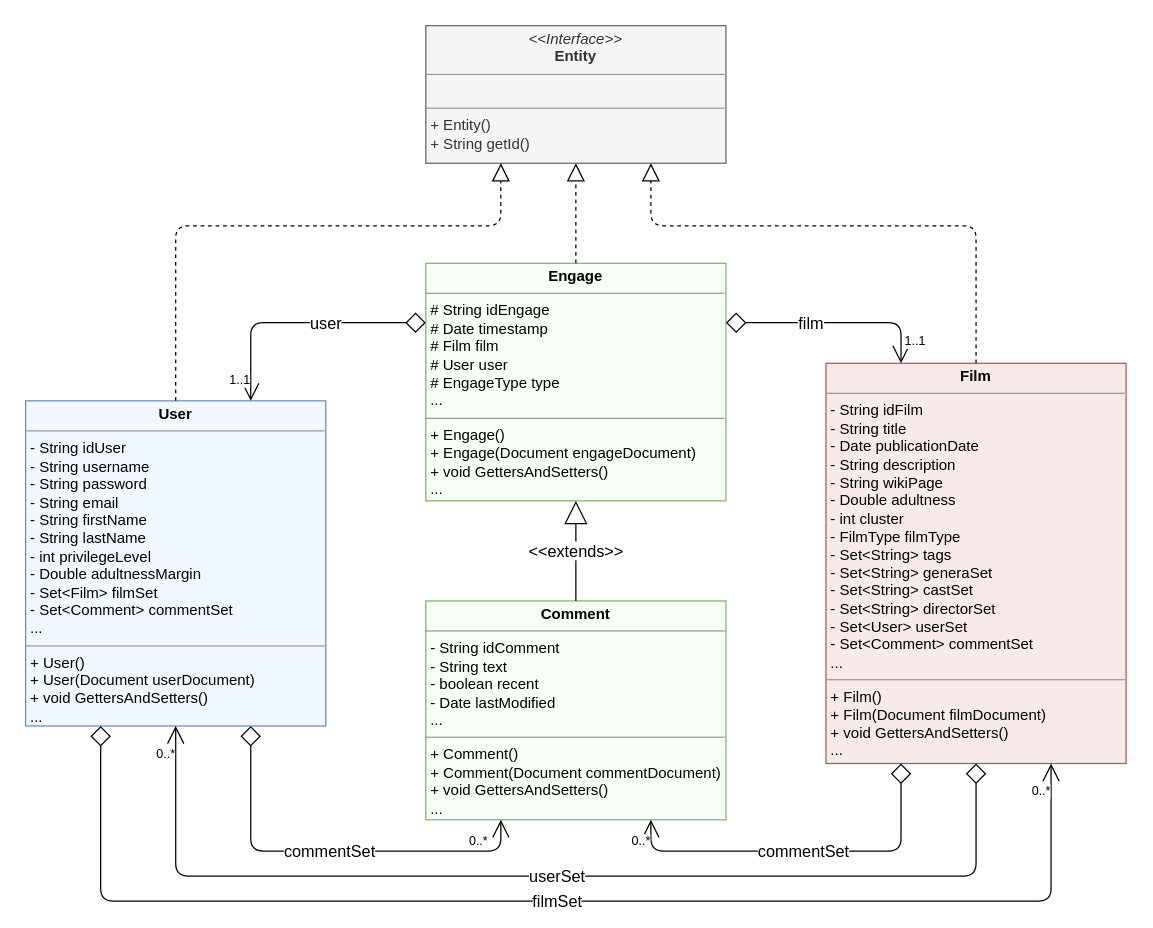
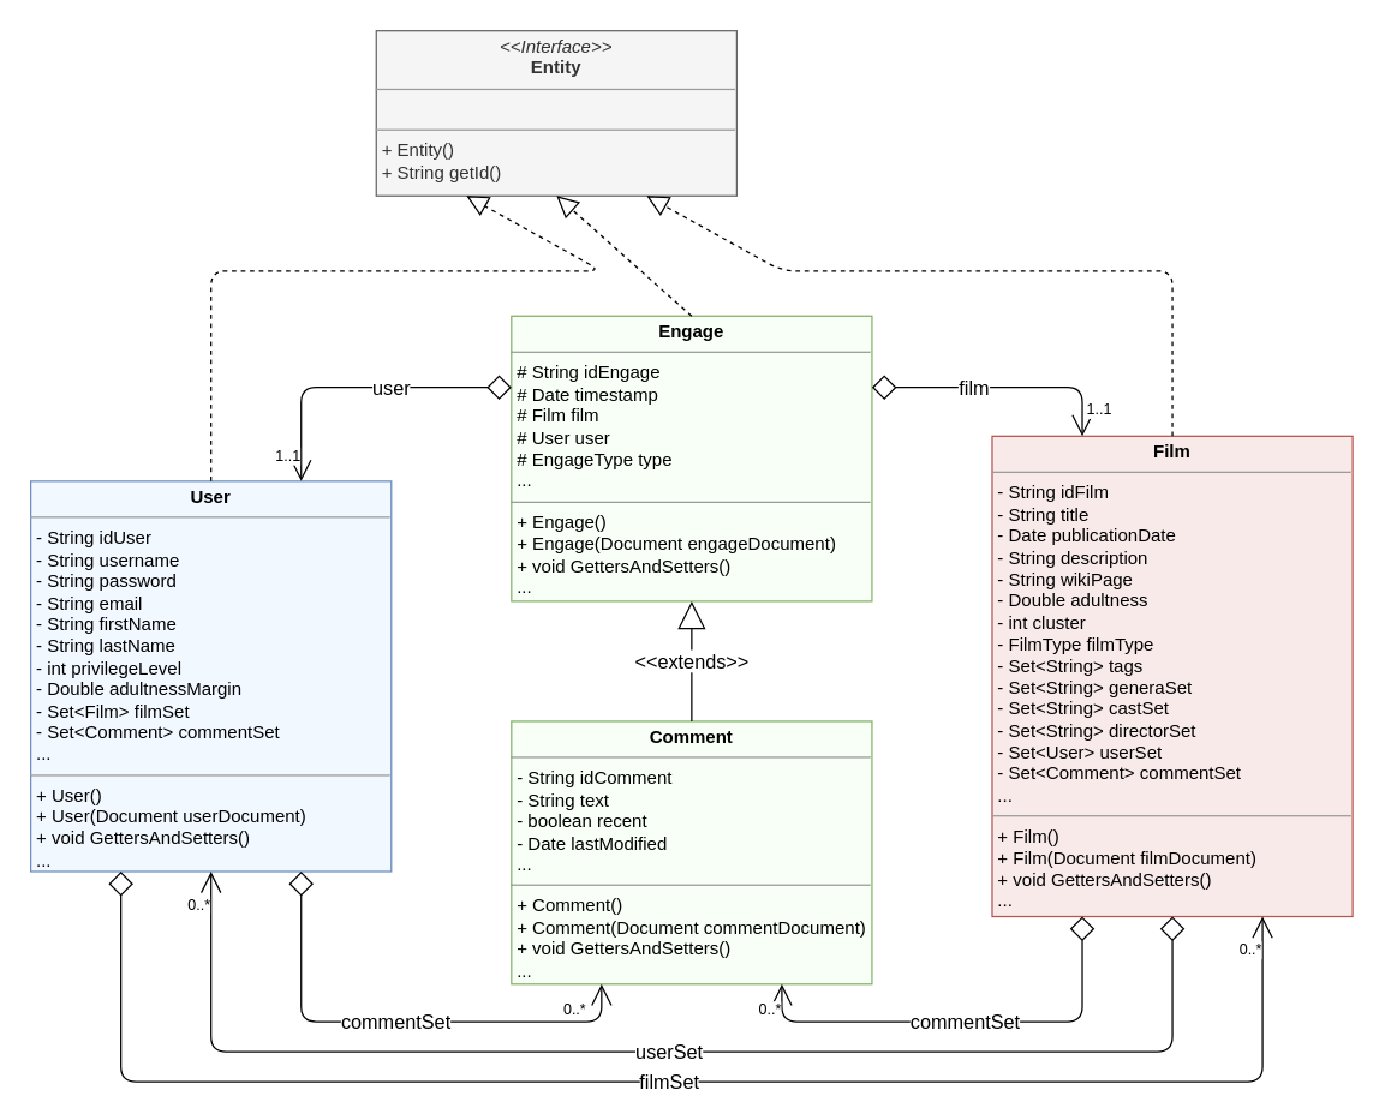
  <mxCell id="0" />
  <mxCell id="1" parent="0" />
  <mxCell id="2" value="&lt;p style=&quot;margin: 0px ; margin-top: 4px ; text-align: center&quot;&gt;&lt;b&gt;User&lt;/b&gt;&lt;/p&gt;&lt;hr size=&quot;1&quot;&gt;&lt;p style=&quot;margin: 0px ; margin-left: 4px&quot;&gt;- String idUser&lt;br&gt;- String username&lt;/p&gt;&lt;p style=&quot;margin: 0px ; margin-left: 4px&quot;&gt;- String password&lt;br&gt;&lt;/p&gt;&lt;p style=&quot;margin: 0px ; margin-left: 4px&quot;&gt;-&amp;nbsp;String email&lt;/p&gt;&lt;p style=&quot;margin: 0px ; margin-left: 4px&quot;&gt;-&amp;nbsp;String firstName&lt;/p&gt;&lt;p style=&quot;margin: 0px ; margin-left: 4px&quot;&gt;- String lastName&lt;/p&gt;&lt;p style=&quot;margin: 0px ; margin-left: 4px&quot;&gt;-&amp;nbsp;int privilegeLevel&lt;/p&gt;&lt;p style=&quot;margin: 0px ; margin-left: 4px&quot;&gt;-&amp;nbsp;Double adultnessMargin&lt;/p&gt;&lt;p style=&quot;margin: 0px ; margin-left: 4px&quot;&gt;-&amp;nbsp;Set&amp;lt;Film&amp;gt; filmSet&lt;/p&gt;&lt;p style=&quot;margin: 0px ; margin-left: 4px&quot;&gt;-&amp;nbsp;Set&amp;lt;Comment&amp;gt; commentSet&lt;/p&gt;&lt;p style=&quot;margin: 0px ; margin-left: 4px&quot;&gt;...&lt;/p&gt;&lt;hr size=&quot;1&quot;&gt;&lt;p style=&quot;margin: 0px ; margin-left: 4px&quot;&gt;+ User()&lt;/p&gt;&lt;p style=&quot;margin: 0px ; margin-left: 4px&quot;&gt;+ User(Document userDocument)&lt;/p&gt;&lt;p style=&quot;margin: 0px ; margin-left: 4px&quot;&gt;+&amp;nbsp;void GettersAndSetters()&lt;/p&gt;&lt;p style=&quot;margin: 0px ; margin-left: 4px&quot;&gt;...&lt;/p&gt;" style="verticalAlign=top;align=left;overflow=fill;fontSize=12;fontFamily=Helvetica;html=1;fillColor=#F2F8FF;strokeColor=#6c8ebf;" vertex="1" parent="1"><mxGeometry x="20" y="320" width="240" height="260" as="geometry" /></mxCell>
  <mxCell id="3" value="&lt;p style=&quot;margin: 0px ; margin-top: 4px ; text-align: center&quot;&gt;&lt;b&gt;Engage&lt;/b&gt;&lt;/p&gt;&lt;hr size=&quot;1&quot;&gt;&lt;p style=&quot;margin: 0px ; margin-left: 4px&quot;&gt;# String idEngage&lt;br&gt;#&amp;nbsp;Date timestamp&lt;/p&gt;&lt;p style=&quot;margin: 0px ; margin-left: 4px&quot;&gt;#&amp;nbsp;Film film&lt;br&gt;&lt;/p&gt;&lt;p style=&quot;margin: 0px ; margin-left: 4px&quot;&gt;#&amp;nbsp;User user&lt;/p&gt;&lt;p style=&quot;margin: 0px ; margin-left: 4px&quot;&gt;#&amp;nbsp;EngageType type&lt;/p&gt;&lt;p style=&quot;margin: 0px ; margin-left: 4px&quot;&gt;...&lt;/p&gt;&lt;hr size=&quot;1&quot;&gt;&lt;p style=&quot;margin: 0px ; margin-left: 4px&quot;&gt;+ Engage()&lt;/p&gt;&lt;p style=&quot;margin: 0px ; margin-left: 4px&quot;&gt;+ Engage(Document engageDocument)&lt;/p&gt;&lt;p style=&quot;margin: 0px ; margin-left: 4px&quot;&gt;+&amp;nbsp;void GettersAndSetters()&lt;/p&gt;&lt;p style=&quot;margin: 0px ; margin-left: 4px&quot;&gt;...&lt;/p&gt;" style="verticalAlign=top;align=left;overflow=fill;fontSize=12;fontFamily=Helvetica;html=1;fillColor=#F7FFF7;strokeColor=#82b366;" vertex="1" parent="1"><mxGeometry x="340" y="210" width="240" height="190" as="geometry" /></mxCell>
- <mxCell id="4" value="&lt;p style=&quot;margin: 0px ; margin-top: 4px ; text-align: center&quot;&gt;&lt;i&gt;&amp;lt;&amp;lt;Interface&amp;gt;&amp;gt;&lt;/i&gt;&lt;br&gt;&lt;b&gt;Entity&lt;/b&gt;&lt;/p&gt;&lt;hr size=&quot;1&quot;&gt;&lt;p style=&quot;margin: 0px ; margin-left: 4px&quot;&gt;&lt;br&gt;&lt;/p&gt;&lt;hr size=&quot;1&quot;&gt;&lt;p style=&quot;margin: 0px ; margin-left: 4px&quot;&gt;+ Entity()&lt;/p&gt;&lt;p style=&quot;margin: 0px ; margin-left: 4px&quot;&gt;+&amp;nbsp;String getId()&lt;/p&gt;" style="verticalAlign=top;align=left;overflow=fill;fontSize=12;fontFamily=Helvetica;html=1;fillColor=#f5f5f5;strokeColor=#666666;fontColor=#333333;" vertex="1" parent="1"><mxGeometry x="340" y="20" width="240" height="110" as="geometry" /></mxCell>
+ <mxCell id="4" value="&lt;p style=&quot;margin: 0px ; margin-top: 4px ; text-align: center&quot;&gt;&lt;i&gt;&amp;lt;&amp;lt;Interface&amp;gt;&amp;gt;&lt;/i&gt;&lt;br&gt;&lt;b&gt;Entity&lt;/b&gt;&lt;/p&gt;&lt;hr size=&quot;1&quot;&gt;&lt;p style=&quot;margin: 0px ; margin-left: 4px&quot;&gt;&lt;br&gt;&lt;/p&gt;&lt;hr size=&quot;1&quot;&gt;&lt;p style=&quot;margin: 0px ; margin-left: 4px&quot;&gt;+ Entity()&lt;/p&gt;&lt;p style=&quot;margin: 0px ; margin-left: 4px&quot;&gt;+&amp;nbsp;String getId()&lt;/p&gt;" style="verticalAlign=top;align=left;overflow=fill;fontSize=12;fontFamily=Helvetica;html=1;fillColor=#f5f5f5;strokeColor=#666666;fontColor=#333333;" vertex="1" parent="1"><mxGeometry x="250" y="20" width="240" height="110" as="geometry" /></mxCell>
  <mxCell id="5" value="&lt;p style=&quot;margin: 0px ; margin-top: 4px ; text-align: center&quot;&gt;&lt;b&gt;Comment&lt;/b&gt;&lt;/p&gt;&lt;hr size=&quot;1&quot;&gt;&lt;p style=&quot;margin: 0px ; margin-left: 4px&quot;&gt;- String idComment&lt;br&gt;- String text&lt;/p&gt;&lt;p style=&quot;margin: 0px ; margin-left: 4px&quot;&gt;- boolean recent&lt;br&gt;&lt;/p&gt;&lt;p style=&quot;margin: 0px ; margin-left: 4px&quot;&gt;-&amp;nbsp;Date lastModified&lt;/p&gt;&lt;p style=&quot;margin: 0px ; margin-left: 4px&quot;&gt;...&lt;/p&gt;&lt;hr size=&quot;1&quot;&gt;&lt;p style=&quot;margin: 0px ; margin-left: 4px&quot;&gt;+ Comment()&lt;/p&gt;&lt;p style=&quot;margin: 0px ; margin-left: 4px&quot;&gt;+ Comment(Document commentDocument)&lt;/p&gt;&lt;p style=&quot;margin: 0px ; margin-left: 4px&quot;&gt;+&amp;nbsp;void GettersAndSetters()&lt;/p&gt;&lt;p style=&quot;margin: 0px ; margin-left: 4px&quot;&gt;...&lt;/p&gt;" style="verticalAlign=top;align=left;overflow=fill;fontSize=12;fontFamily=Helvetica;html=1;fillColor=#F7FFF7;strokeColor=#82b366;" vertex="1" parent="1"><mxGeometry x="340" y="480" width="240" height="175" as="geometry" /></mxCell>
  <mxCell id="6" value="&lt;p style=&quot;margin: 0px ; margin-top: 4px ; text-align: center&quot;&gt;&lt;b&gt;Film&lt;/b&gt;&lt;/p&gt;&lt;hr size=&quot;1&quot;&gt;&lt;p style=&quot;margin: 0px ; margin-left: 4px&quot;&gt;- String idFilm&lt;br&gt;- String title&lt;/p&gt;&lt;p style=&quot;margin: 0px ; margin-left: 4px&quot;&gt;- Date publicationDate&lt;br&gt;&lt;/p&gt;&lt;p style=&quot;margin: 0px ; margin-left: 4px&quot;&gt;-&amp;nbsp;String description&lt;/p&gt;&lt;p style=&quot;margin: 0px ; margin-left: 4px&quot;&gt;-&amp;nbsp;String wikiPage&lt;/p&gt;&lt;p style=&quot;margin: 0px ; margin-left: 4px&quot;&gt;- Double adultness&lt;/p&gt;&lt;p style=&quot;margin: 0px ; margin-left: 4px&quot;&gt;-&amp;nbsp;int cluster&lt;/p&gt;&lt;p style=&quot;margin: 0px ; margin-left: 4px&quot;&gt;-&amp;nbsp;FilmType filmType&lt;/p&gt;&lt;p style=&quot;margin: 0px ; margin-left: 4px&quot;&gt;-&amp;nbsp;Set&amp;lt;String&amp;gt; tags&lt;/p&gt;&lt;p style=&quot;margin: 0px ; margin-left: 4px&quot;&gt;-&amp;nbsp;Set&amp;lt;String&amp;gt; generaSet&lt;/p&gt;&lt;p style=&quot;margin: 0px ; margin-left: 4px&quot;&gt;- Set&amp;lt;String&amp;gt; castSet&lt;/p&gt;&lt;p style=&quot;margin: 0px ; margin-left: 4px&quot;&gt;-&amp;nbsp;Set&amp;lt;String&amp;gt; directorSet&lt;/p&gt;&lt;p style=&quot;margin: 0px ; margin-left: 4px&quot;&gt;-&amp;nbsp;Set&amp;lt;User&amp;gt; userSet&lt;/p&gt;&lt;p style=&quot;margin: 0px ; margin-left: 4px&quot;&gt;-&amp;nbsp;Set&amp;lt;Comment&amp;gt; commentSet&lt;/p&gt;&lt;p style=&quot;margin: 0px ; margin-left: 4px&quot;&gt;...&lt;/p&gt;&lt;hr size=&quot;1&quot;&gt;&lt;p style=&quot;margin: 0px ; margin-left: 4px&quot;&gt;+ Film()&lt;/p&gt;&lt;p style=&quot;margin: 0px ; margin-left: 4px&quot;&gt;+ Film(Document filmDocument)&lt;/p&gt;&lt;p style=&quot;margin: 0px ; margin-left: 4px&quot;&gt;+&amp;nbsp;void GettersAndSetters()&lt;/p&gt;&lt;p style=&quot;margin: 0px ; margin-left: 4px&quot;&gt;...&lt;/p&gt;" style="verticalAlign=top;align=left;overflow=fill;fontSize=12;fontFamily=Helvetica;html=1;fillColor=#F8EAE9;strokeColor=#b85450;gradientColor=none;gradientDirection=west;" vertex="1" parent="1"><mxGeometry x="660" y="290" width="240" height="320" as="geometry" /></mxCell>
  <mxCell id="7" value="&amp;lt;&amp;lt;extends&amp;gt;&amp;gt;" style="endArrow=block;endSize=16;endFill=0;html=1;fontSize=13;exitX=0.5;exitY=0;exitDx=0;exitDy=0;" edge="1" parent="1" source="5" target="3"><mxGeometry width="160" relative="1" as="geometry"><mxPoint x="230" y="680" as="sourcePoint" /><mxPoint x="390" y="680" as="targetPoint" /></mxGeometry></mxCell>
  <mxCell id="8" value="" style="endArrow=block;dashed=1;endFill=0;endSize=12;html=1;fontSize=13;exitX=0.5;exitY=0;exitDx=0;exitDy=0;entryX=0.5;entryY=1;entryDx=0;entryDy=0;" edge="1" parent="1" source="3" target="4"><mxGeometry width="160" relative="1" as="geometry"><mxPoint x="260" y="680" as="sourcePoint" /><mxPoint x="420" y="680" as="targetPoint" /></mxGeometry></mxCell>
  <mxCell id="9" value="" style="endArrow=block;dashed=1;endFill=0;endSize=12;html=1;fontSize=13;exitX=0.5;exitY=0;exitDx=0;exitDy=0;entryX=0.75;entryY=1;entryDx=0;entryDy=0;" edge="1" parent="1" source="6" target="4"><mxGeometry width="160" relative="1" as="geometry"><mxPoint x="470" y="220" as="sourcePoint" /><mxPoint x="470" y="140" as="targetPoint" /><Array as="points"><mxPoint x="780" y="180" /><mxPoint x="520" y="180" /></Array></mxGeometry></mxCell>
  <mxCell id="10" value="" style="endArrow=block;dashed=1;endFill=0;endSize=12;html=1;fontSize=13;exitX=0.5;exitY=0;exitDx=0;exitDy=0;entryX=0.25;entryY=1;entryDx=0;entryDy=0;" edge="1" parent="1" source="2" target="4"><mxGeometry width="160" relative="1" as="geometry"><mxPoint x="790" y="300" as="sourcePoint" /><mxPoint x="530" y="140" as="targetPoint" /><Array as="points"><mxPoint x="140" y="180" /><mxPoint x="400" y="180" /></Array></mxGeometry></mxCell>
  <mxCell id="11" value="commentSet" style="endArrow=open;html=1;endSize=12;startArrow=diamond;startSize=14;startFill=0;edgeStyle=orthogonalEdgeStyle;fontSize=13;exitX=0.75;exitY=1;exitDx=0;exitDy=0;entryX=0.25;entryY=1;entryDx=0;entryDy=0;" edge="1" parent="1" source="2" target="5"><mxGeometry relative="1" as="geometry"><mxPoint x="20" y="680" as="sourcePoint" /><mxPoint x="180" y="680" as="targetPoint" /><Array as="points"><mxPoint x="200" y="680" /><mxPoint x="400" y="680" /></Array></mxGeometry></mxCell>
  <mxCell id="12" value="" style="resizable=0;html=1;align=left;verticalAlign=top;labelBackgroundColor=#ffffff;fontSize=10;" connectable="0" vertex="1" parent="11"><mxGeometry x="-1" relative="1" as="geometry" /></mxCell>
  <mxCell id="13" value="0..*" style="resizable=0;html=1;align=right;verticalAlign=top;labelBackgroundColor=#ffffff;fontSize=10;" connectable="0" vertex="1" parent="11"><mxGeometry x="1" relative="1" as="geometry"><mxPoint x="-10" y="5" as="offset" /></mxGeometry></mxCell>
  <mxCell id="14" value="commentSet" style="endArrow=open;html=1;endSize=12;startArrow=diamond;startSize=14;startFill=0;edgeStyle=orthogonalEdgeStyle;fontSize=13;exitX=0.25;exitY=1;exitDx=0;exitDy=0;entryX=0.75;entryY=1;entryDx=0;entryDy=0;" edge="1" parent="1" source="6" target="5"><mxGeometry relative="1" as="geometry"><mxPoint x="540" y="720.5" as="sourcePoint" /><mxPoint x="740" y="753" as="targetPoint" /><Array as="points"><mxPoint x="720" y="680" /><mxPoint x="520" y="680" /></Array></mxGeometry></mxCell>
  <mxCell id="15" value="" style="resizable=0;html=1;align=left;verticalAlign=top;labelBackgroundColor=#ffffff;fontSize=10;" connectable="0" vertex="1" parent="14"><mxGeometry x="-1" relative="1" as="geometry" /></mxCell>
  <mxCell id="16" value="0..*" style="resizable=0;html=1;align=right;verticalAlign=top;labelBackgroundColor=#ffffff;fontSize=10;" connectable="0" vertex="1" parent="14"><mxGeometry x="1" relative="1" as="geometry"><mxPoint y="5" as="offset" /></mxGeometry></mxCell>
  <mxCell id="17" value="userSet" style="endArrow=open;html=1;endSize=12;startArrow=diamond;startSize=14;startFill=0;edgeStyle=orthogonalEdgeStyle;fontSize=13;exitX=0.5;exitY=1;exitDx=0;exitDy=0;entryX=0.5;entryY=1;entryDx=0;entryDy=0;" edge="1" parent="1" source="6" target="2"><mxGeometry relative="1" as="geometry"><mxPoint x="730.333" y="620" as="sourcePoint" /><mxPoint x="530.333" y="665" as="targetPoint" /><Array as="points"><mxPoint x="780" y="700" /><mxPoint x="140" y="700" /></Array></mxGeometry></mxCell>
  <mxCell id="18" value="" style="resizable=0;html=1;align=left;verticalAlign=top;labelBackgroundColor=#ffffff;fontSize=10;" connectable="0" vertex="1" parent="17"><mxGeometry x="-1" relative="1" as="geometry" /></mxCell>
  <mxCell id="19" value="0..*" style="resizable=0;html=1;align=right;verticalAlign=top;labelBackgroundColor=#ffffff;fontSize=10;" connectable="0" vertex="1" parent="17"><mxGeometry x="1" relative="1" as="geometry"><mxPoint y="9.5" as="offset" /></mxGeometry></mxCell>
  <mxCell id="20" value="filmSet" style="endArrow=open;html=1;endSize=12;startArrow=diamond;startSize=14;startFill=0;edgeStyle=orthogonalEdgeStyle;fontSize=13;entryX=0.75;entryY=1;entryDx=0;entryDy=0;exitX=0.25;exitY=1;exitDx=0;exitDy=0;" edge="1" parent="1" source="2" target="6"><mxGeometry relative="1" as="geometry"><mxPoint x="810" y="720" as="sourcePoint" /><mxPoint x="1110" y="700" as="targetPoint" /><Array as="points"><mxPoint x="80" y="720" /><mxPoint x="840" y="720" /></Array></mxGeometry></mxCell>
  <mxCell id="21" value="" style="resizable=0;html=1;align=left;verticalAlign=top;labelBackgroundColor=#ffffff;fontSize=10;" connectable="0" vertex="1" parent="20"><mxGeometry x="-1" relative="1" as="geometry" /></mxCell>
  <mxCell id="22" value="0..*" style="resizable=0;html=1;align=right;verticalAlign=top;labelBackgroundColor=#ffffff;fontSize=10;" connectable="0" vertex="1" parent="20"><mxGeometry x="1" relative="1" as="geometry"><mxPoint y="10" as="offset" /></mxGeometry></mxCell>
  <mxCell id="23" value="user" style="endArrow=open;html=1;endSize=12;startArrow=diamond;startSize=14;startFill=0;edgeStyle=orthogonalEdgeStyle;fontSize=13;entryX=0.75;entryY=0;entryDx=0;entryDy=0;exitX=0;exitY=0.25;exitDx=0;exitDy=0;" edge="1" parent="1" source="3" target="2"><mxGeometry x="-0.209" relative="1" as="geometry"><mxPoint x="320" y="305" as="sourcePoint" /><mxPoint x="410" y="666" as="targetPoint" /><mxPoint as="offset" /></mxGeometry></mxCell>
  <mxCell id="24" value="" style="resizable=0;html=1;align=left;verticalAlign=top;labelBackgroundColor=#ffffff;fontSize=10;" connectable="0" vertex="1" parent="23"><mxGeometry x="-1" relative="1" as="geometry" /></mxCell>
  <mxCell id="25" value="1..1" style="resizable=0;html=1;align=right;verticalAlign=top;labelBackgroundColor=#ffffff;fontSize=10;" connectable="0" vertex="1" parent="23"><mxGeometry x="1" relative="1" as="geometry"><mxPoint y="-29.5" as="offset" /></mxGeometry></mxCell>
  <mxCell id="26" value="film" style="endArrow=open;html=1;endSize=12;startArrow=diamond;startSize=14;startFill=0;edgeStyle=orthogonalEdgeStyle;fontSize=13;exitX=1;exitY=0.25;exitDx=0;exitDy=0;entryX=0.25;entryY=0;entryDx=0;entryDy=0;" edge="1" parent="1" source="3" target="6"><mxGeometry x="-0.209" relative="1" as="geometry"><mxPoint x="349.667" y="266.667" as="sourcePoint" /><mxPoint x="650" y="270" as="targetPoint" /><mxPoint as="offset" /></mxGeometry></mxCell>
  <mxCell id="27" value="" style="resizable=0;html=1;align=left;verticalAlign=top;labelBackgroundColor=#ffffff;fontSize=10;" connectable="0" vertex="1" parent="26"><mxGeometry x="-1" relative="1" as="geometry" /></mxCell>
  <mxCell id="28" value="1..1" style="resizable=0;html=1;align=right;verticalAlign=top;labelBackgroundColor=#ffffff;fontSize=10;direction=south;" connectable="0" vertex="1" parent="26"><mxGeometry x="1" relative="1" as="geometry"><mxPoint x="20" y="-30.5" as="offset" /></mxGeometry></mxCell>
